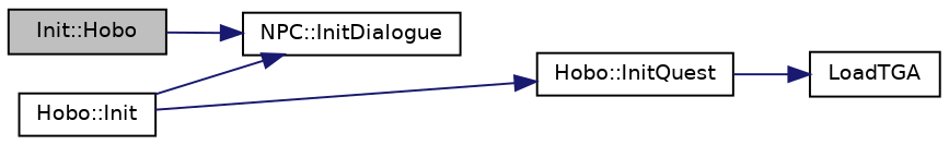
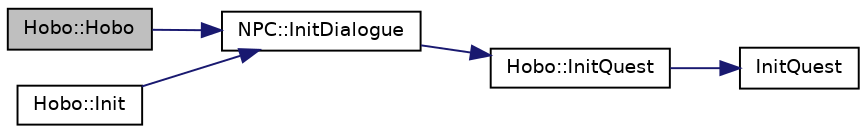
  digraph {
    rankdir=LR
    node [color=black fontname=Helvetica fontsize=10 shape=record]
    edge [color=midnightblue fontname=Helvetica fontsize=10 labelfontname=Helvetica labelfontsize=10 style=solid]
-   n1 [fillcolor=grey75 fontcolor=black height=0.2 label="Init::Hobo" style=filled width=0.4]
+   n1 [fillcolor=grey75 fontcolor=black height=0.2 label="Hobo::Hobo" style=filled width=0.4]
    n2 [height=0.2 label="NPC::InitDialogue" width=0.4]
    n3 [height=0.2 label="Hobo::Init" width=0.4]
    n4 [height=0.2 label="Hobo::InitQuest" width=0.4]
-   n5 [height=0.2 label=LoadTGA width=0.4]
+   n5 [height=0.2 label=InitQuest width=0.4]
    n1 -> n2
    n3 -> n2
-   n3 -> n4
+   n2 -> n4
    n4 -> n5
  }
